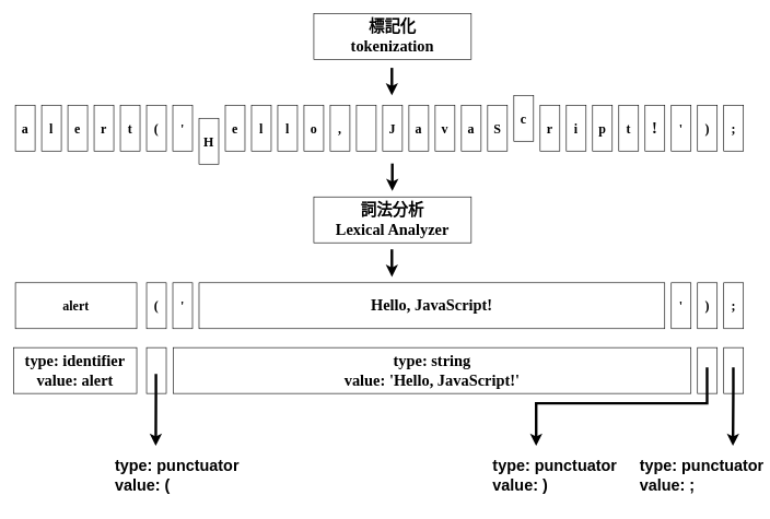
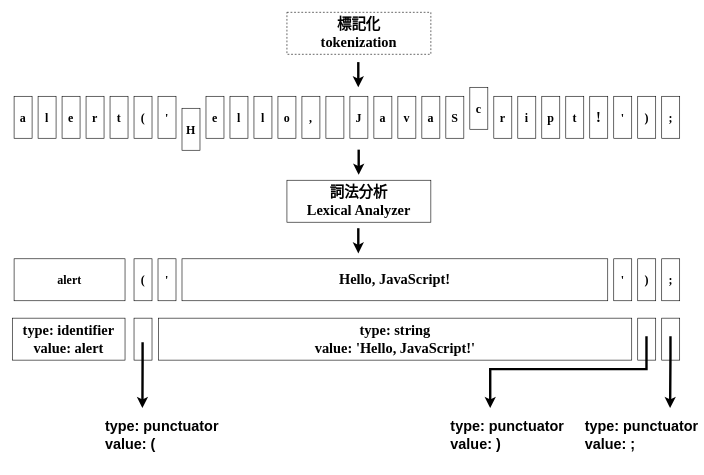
  <mxCell id="0" />
  <mxCell id="1" parent="0" />
  <mxCell id="2" value="&lt;span style=&quot;font-size: 20px&quot;&gt;a&lt;/span&gt;" style="rounded=0;whiteSpace=wrap;html=1;fontFamily=微軟正黑體;fontSize=24;fontStyle=1" parent="1" vertex="1"><mxGeometry x="23" y="160" width="30" height="70" as="geometry" /></mxCell>
  <mxCell id="3" value="&lt;span style=&quot;font-size: 20px&quot;&gt;l&lt;br&gt;&lt;/span&gt;" style="rounded=0;whiteSpace=wrap;html=1;fontFamily=微軟正黑體;fontSize=24;fontStyle=1" parent="1" vertex="1"><mxGeometry x="63" y="160" width="30" height="70" as="geometry" /></mxCell>
  <mxCell id="4" value="&lt;span style=&quot;font-size: 20px&quot;&gt;e&lt;/span&gt;" style="rounded=0;whiteSpace=wrap;html=1;fontFamily=微軟正黑體;fontSize=24;fontStyle=1" parent="1" vertex="1"><mxGeometry x="103" y="160" width="30" height="70" as="geometry" /></mxCell>
  <mxCell id="5" value="&lt;span style=&quot;font-size: 20px&quot;&gt;r&lt;/span&gt;" style="rounded=0;whiteSpace=wrap;html=1;fontFamily=微軟正黑體;fontSize=24;fontStyle=1" parent="1" vertex="1"><mxGeometry x="143" y="160" width="30" height="70" as="geometry" /></mxCell>
  <mxCell id="6" value="&lt;span style=&quot;font-size: 20px&quot;&gt;t&lt;/span&gt;" style="rounded=0;whiteSpace=wrap;html=1;fontFamily=微軟正黑體;fontSize=24;fontStyle=1" parent="1" vertex="1"><mxGeometry x="183" y="160" width="30" height="70" as="geometry" /></mxCell>
  <mxCell id="7" value="&lt;span style=&quot;font-size: 20px&quot;&gt;(&lt;/span&gt;" style="rounded=0;whiteSpace=wrap;html=1;fontFamily=微軟正黑體;fontSize=24;fontStyle=1" parent="1" vertex="1"><mxGeometry x="223" y="160" width="30" height="70" as="geometry" /></mxCell>
  <mxCell id="8" value="&lt;span style=&quot;font-size: 20px&quot;&gt;'&lt;/span&gt;" style="rounded=0;whiteSpace=wrap;html=1;fontFamily=微軟正黑體;fontSize=24;fontStyle=1" parent="1" vertex="1"><mxGeometry x="263" y="160" width="30" height="70" as="geometry" /></mxCell>
  <mxCell id="9" value="&lt;span style=&quot;font-size: 20px&quot;&gt;H&lt;/span&gt;" style="rounded=0;whiteSpace=wrap;html=1;fontFamily=微軟正黑體;fontSize=24;fontStyle=1" parent="1" vertex="1"><mxGeometry x="303" y="180" width="30" height="70" as="geometry" /></mxCell>
  <mxCell id="10" value="&lt;span style=&quot;font-size: 20px&quot;&gt;e&lt;/span&gt;" style="rounded=0;whiteSpace=wrap;html=1;fontFamily=微軟正黑體;fontSize=24;fontStyle=1" parent="1" vertex="1"><mxGeometry x="343" y="160" width="30" height="70" as="geometry" /></mxCell>
  <mxCell id="11" value="&lt;span style=&quot;font-size: 20px&quot;&gt;l&lt;/span&gt;" style="rounded=0;whiteSpace=wrap;html=1;fontFamily=微軟正黑體;fontSize=24;fontStyle=1" parent="1" vertex="1"><mxGeometry x="383" y="160" width="30" height="70" as="geometry" /></mxCell>
  <mxCell id="12" value="&lt;span style=&quot;font-size: 20px&quot;&gt;l&lt;/span&gt;" style="rounded=0;whiteSpace=wrap;html=1;fontFamily=微軟正黑體;fontSize=24;fontStyle=1" parent="1" vertex="1"><mxGeometry x="423" y="160" width="30" height="70" as="geometry" /></mxCell>
  <mxCell id="13" value="&lt;span style=&quot;font-size: 20px&quot;&gt;o&lt;/span&gt;" style="rounded=0;whiteSpace=wrap;html=1;fontFamily=微軟正黑體;fontSize=24;fontStyle=1" parent="1" vertex="1"><mxGeometry x="463" y="160" width="30" height="70" as="geometry" /></mxCell>
  <mxCell id="14" value="&lt;span style=&quot;font-size: 20px&quot;&gt;,&lt;/span&gt;" style="rounded=0;whiteSpace=wrap;html=1;fontFamily=微軟正黑體;fontSize=24;fontStyle=1" parent="1" vertex="1"><mxGeometry x="503" y="160" width="30" height="70" as="geometry" /></mxCell>
  <mxCell id="15" value="" style="rounded=0;whiteSpace=wrap;html=1;fontFamily=微軟正黑體;fontSize=24;fontStyle=1" parent="1" vertex="1"><mxGeometry x="543" y="160" width="30" height="70" as="geometry" /></mxCell>
  <mxCell id="16" value="&lt;span style=&quot;font-size: 20px&quot;&gt;J&lt;/span&gt;" style="rounded=0;whiteSpace=wrap;html=1;fontFamily=微軟正黑體;fontSize=24;fontStyle=1" parent="1" vertex="1"><mxGeometry x="583" y="160" width="30" height="70" as="geometry" /></mxCell>
  <mxCell id="17" value="&lt;span style=&quot;font-size: 20px&quot;&gt;a&lt;/span&gt;" style="rounded=0;whiteSpace=wrap;html=1;fontFamily=微軟正黑體;fontSize=24;fontStyle=1" parent="1" vertex="1"><mxGeometry x="623" y="160" width="30" height="70" as="geometry" /></mxCell>
  <mxCell id="18" value="&lt;span style=&quot;font-size: 20px&quot;&gt;v&lt;/span&gt;" style="rounded=0;whiteSpace=wrap;html=1;fontFamily=微軟正黑體;fontSize=24;fontStyle=1" parent="1" vertex="1"><mxGeometry x="663" y="160" width="30" height="70" as="geometry" /></mxCell>
  <mxCell id="19" value="&lt;span style=&quot;font-size: 20px&quot;&gt;a&lt;/span&gt;" style="rounded=0;whiteSpace=wrap;html=1;fontFamily=微軟正黑體;fontSize=24;fontStyle=1" parent="1" vertex="1"><mxGeometry x="703" y="160" width="30" height="70" as="geometry" /></mxCell>
  <mxCell id="20" value="&lt;span style=&quot;font-size: 20px&quot;&gt;S&lt;/span&gt;" style="rounded=0;whiteSpace=wrap;html=1;fontFamily=微軟正黑體;fontSize=24;fontStyle=1" parent="1" vertex="1"><mxGeometry x="743" y="160" width="30" height="70" as="geometry" /></mxCell>
  <mxCell id="21" value="&lt;span style=&quot;font-size: 20px&quot;&gt;c&lt;/span&gt;" style="rounded=0;whiteSpace=wrap;html=1;fontFamily=微軟正黑體;fontSize=24;fontStyle=1" parent="1" vertex="1"><mxGeometry x="783" y="145" width="30" height="70" as="geometry" /></mxCell>
  <mxCell id="22" value="&lt;span style=&quot;font-size: 20px&quot;&gt;r&lt;/span&gt;" style="rounded=0;whiteSpace=wrap;html=1;fontFamily=微軟正黑體;fontSize=24;fontStyle=1" parent="1" vertex="1"><mxGeometry x="823" y="160" width="30" height="70" as="geometry" /></mxCell>
  <mxCell id="23" value="&lt;span style=&quot;font-size: 20px&quot;&gt;i&lt;/span&gt;" style="rounded=0;whiteSpace=wrap;html=1;fontFamily=微軟正黑體;fontSize=24;fontStyle=1" parent="1" vertex="1"><mxGeometry x="863" y="160" width="30" height="70" as="geometry" /></mxCell>
  <mxCell id="24" value="&lt;span style=&quot;font-size: 20px&quot;&gt;p&lt;/span&gt;" style="rounded=0;whiteSpace=wrap;html=1;fontFamily=微軟正黑體;fontSize=24;fontStyle=1" parent="1" vertex="1"><mxGeometry x="903" y="160" width="30" height="70" as="geometry" /></mxCell>
  <mxCell id="25" value="&lt;span style=&quot;font-size: 20px&quot;&gt;t&lt;/span&gt;" style="rounded=0;whiteSpace=wrap;html=1;fontFamily=微軟正黑體;fontSize=24;fontStyle=1" parent="1" vertex="1"><mxGeometry x="943" y="160" width="30" height="70" as="geometry" /></mxCell>
  <mxCell id="26" value="!" style="rounded=0;whiteSpace=wrap;html=1;fontFamily=微軟正黑體;fontSize=24;fontStyle=1" parent="1" vertex="1"><mxGeometry x="983" y="160" width="30" height="70" as="geometry" /></mxCell>
  <mxCell id="27" value="&lt;span style=&quot;font-size: 20px&quot;&gt;'&lt;/span&gt;" style="rounded=0;whiteSpace=wrap;html=1;fontFamily=微軟正黑體;fontSize=24;fontStyle=1" parent="1" vertex="1"><mxGeometry x="1023" y="160" width="30" height="70" as="geometry" /></mxCell>
  <mxCell id="28" value="&lt;span style=&quot;font-size: 20px&quot;&gt;)&lt;/span&gt;" style="rounded=0;whiteSpace=wrap;html=1;fontFamily=微軟正黑體;fontSize=24;fontStyle=1" parent="1" vertex="1"><mxGeometry x="1063" y="160" width="30" height="70" as="geometry" /></mxCell>
  <mxCell id="29" value="&lt;span style=&quot;font-size: 20px&quot;&gt;;&lt;/span&gt;" style="rounded=0;whiteSpace=wrap;html=1;fontFamily=微軟正黑體;fontSize=24;fontStyle=1" parent="1" vertex="1"><mxGeometry x="1103" y="160" width="30" height="70" as="geometry" /></mxCell>
  <mxCell id="30" value="&lt;span style=&quot;font-size: 20px&quot;&gt;alert&lt;/span&gt;" style="rounded=0;whiteSpace=wrap;html=1;fontFamily=微軟正黑體;fontSize=24;fontStyle=1" parent="1" vertex="1"><mxGeometry x="23" y="431" width="185" height="70" as="geometry" /></mxCell>
  <mxCell id="31" value="&lt;span style=&quot;font-size: 20px&quot;&gt;(&lt;/span&gt;" style="rounded=0;whiteSpace=wrap;html=1;fontFamily=微軟正黑體;fontSize=24;fontStyle=1" parent="1" vertex="1"><mxGeometry x="223" y="431" width="30" height="70" as="geometry" /></mxCell>
  <mxCell id="32" value="&lt;span style=&quot;font-size: 20px&quot;&gt;'&lt;/span&gt;" style="rounded=0;whiteSpace=wrap;html=1;fontFamily=微軟正黑體;fontSize=24;fontStyle=1" parent="1" vertex="1"><mxGeometry x="263" y="431" width="30" height="70" as="geometry" /></mxCell>
  <mxCell id="33" value="Hello, JavaScript!" style="rounded=0;whiteSpace=wrap;html=1;fontFamily=微軟正黑體;fontSize=24;fontStyle=1" parent="1" vertex="1"><mxGeometry x="303" y="431" width="710" height="70" as="geometry" /></mxCell>
  <mxCell id="34" value="&lt;span style=&quot;font-size: 20px&quot;&gt;'&lt;/span&gt;" style="rounded=0;whiteSpace=wrap;html=1;fontFamily=微軟正黑體;fontSize=24;fontStyle=1" parent="1" vertex="1"><mxGeometry x="1023" y="431" width="30" height="70" as="geometry" /></mxCell>
  <mxCell id="35" value="&lt;span style=&quot;font-size: 20px&quot;&gt;)&lt;/span&gt;" style="rounded=0;whiteSpace=wrap;html=1;fontFamily=微軟正黑體;fontSize=24;fontStyle=1" parent="1" vertex="1"><mxGeometry x="1063" y="431" width="30" height="70" as="geometry" /></mxCell>
  <mxCell id="36" value="&lt;span style=&quot;font-size: 20px&quot;&gt;;&lt;/span&gt;" style="rounded=0;whiteSpace=wrap;html=1;fontFamily=微軟正黑體;fontSize=24;fontStyle=1" parent="1" vertex="1"><mxGeometry x="1103" y="431" width="30" height="70" as="geometry" /></mxCell>
  <mxCell id="37" value="詞法分析&lt;br&gt;Lexical Analyzer" style="rounded=0;whiteSpace=wrap;html=1;fontFamily=微軟正黑體;fontSize=24;fontStyle=1" parent="1" vertex="1"><mxGeometry x="478" y="300" width="240" height="70" as="geometry" /></mxCell>
  <mxCell id="38" value="type: identifier&lt;br&gt;value: alert" style="rounded=0;whiteSpace=wrap;html=1;fontFamily=微軟正黑體;fontSize=24;fontStyle=1" parent="1" vertex="1"><mxGeometry x="20" y="530" width="188" height="70" as="geometry" /></mxCell>
  <mxCell id="39" style="edgeStyle=orthogonalEdgeStyle;rounded=0;orthogonalLoop=1;jettySize=auto;html=1;strokeWidth=4;" parent="1" edge="1"><mxGeometry relative="1" as="geometry"><mxPoint x="597" y="422" as="targetPoint" /><mxPoint x="597" y="380" as="sourcePoint" /></mxGeometry></mxCell>
  <mxCell id="40" value="type: string&lt;br&gt;value: 'Hello, JavaScript!'" style="rounded=0;whiteSpace=wrap;html=1;fontFamily=微軟正黑體;fontSize=24;fontStyle=1" parent="1" vertex="1"><mxGeometry x="264" y="530" width="789" height="70" as="geometry" /></mxCell>
  <mxCell id="41" style="edgeStyle=orthogonalEdgeStyle;rounded=0;orthogonalLoop=1;jettySize=auto;html=1;strokeWidth=4;" parent="1" edge="1"><mxGeometry relative="1" as="geometry"><mxPoint x="597.66" y="291" as="targetPoint" /><mxPoint x="597.66" y="249" as="sourcePoint" /></mxGeometry></mxCell>
- <mxCell id="42" value="標記化&lt;br&gt;tokenization" style="rounded=0;whiteSpace=wrap;html=1;fontFamily=微軟正黑體;fontSize=24;fontStyle=1" parent="1" vertex="1"><mxGeometry x="478" y="20" width="240" height="70" as="geometry" /></mxCell>
+ <mxCell id="42" value="標記化&lt;br&gt;tokenization" style="rounded=0;whiteSpace=wrap;html=1;fontFamily=微軟正黑體;fontSize=24;fontStyle=1;dashed=1;" parent="1" vertex="1"><mxGeometry x="478" y="20" width="240" height="70" as="geometry" /></mxCell>
  <mxCell id="43" style="edgeStyle=orthogonalEdgeStyle;rounded=0;orthogonalLoop=1;jettySize=auto;html=1;strokeWidth=4;" parent="1" edge="1"><mxGeometry relative="1" as="geometry"><mxPoint x="597" y="145" as="targetPoint" /><mxPoint x="597" y="103" as="sourcePoint" /></mxGeometry></mxCell>
  <mxCell id="44" value="" style="rounded=0;whiteSpace=wrap;html=1;fontFamily=微軟正黑體;fontSize=24;fontStyle=1" vertex="1" parent="1"><mxGeometry x="223" y="530" width="30" height="70" as="geometry" /></mxCell>
  <mxCell id="45" value="" style="rounded=0;whiteSpace=wrap;html=1;fontFamily=微軟正黑體;fontSize=24;fontStyle=1" vertex="1" parent="1"><mxGeometry x="1063" y="530" width="30" height="70" as="geometry" /></mxCell>
  <mxCell id="46" value="" style="rounded=0;whiteSpace=wrap;html=1;fontFamily=微軟正黑體;fontSize=24;fontStyle=1" vertex="1" parent="1"><mxGeometry x="1103" y="530" width="30" height="70" as="geometry" /></mxCell>
  <mxCell id="47" value="&lt;span style=&quot;font-size: 24px ; font-weight: 700 ; text-align: center&quot;&gt;type:&amp;nbsp;&lt;/span&gt;&lt;span style=&quot;font-size: 24px&quot;&gt;&lt;b&gt;punctuator&lt;/b&gt;&lt;/span&gt;&lt;br style=&quot;font-size: 24px ; font-weight: 700 ; text-align: center&quot;&gt;&lt;span style=&quot;font-size: 24px ; font-weight: 700 ; text-align: center&quot;&gt;value: (&lt;/span&gt;" style="text;whiteSpace=wrap;html=1;" vertex="1" parent="1"><mxGeometry x="173" y="690" width="179" height="80" as="geometry" /></mxCell>
  <mxCell id="48" value="&lt;span style=&quot;font-size: 24px ; font-weight: 700 ; text-align: center&quot;&gt;type:&amp;nbsp;&lt;/span&gt;&lt;span style=&quot;font-size: 24px&quot;&gt;&lt;b&gt;punctuator&lt;/b&gt;&lt;/span&gt;&lt;br style=&quot;font-size: 24px ; font-weight: 700 ; text-align: center&quot;&gt;&lt;span style=&quot;font-size: 24px ; font-weight: 700 ; text-align: center&quot;&gt;value: )&lt;/span&gt;" style="text;whiteSpace=wrap;html=1;" vertex="1" parent="1"><mxGeometry x="748.5" y="690" width="179" height="80" as="geometry" /></mxCell>
  <mxCell id="49" value="&lt;span style=&quot;font-size: 24px ; font-weight: 700 ; text-align: center&quot;&gt;type:&amp;nbsp;&lt;/span&gt;&lt;span style=&quot;font-size: 24px&quot;&gt;&lt;b&gt;punctuator&lt;/b&gt;&lt;/span&gt;&lt;br style=&quot;font-size: 24px ; font-weight: 700 ; text-align: center&quot;&gt;&lt;span style=&quot;font-size: 24px ; font-weight: 700 ; text-align: center&quot;&gt;value: ;&lt;/span&gt;" style="text;whiteSpace=wrap;html=1;" vertex="1" parent="1"><mxGeometry x="973" y="690" width="179" height="80" as="geometry" /></mxCell>
  <mxCell id="50" style="edgeStyle=orthogonalEdgeStyle;rounded=0;orthogonalLoop=1;jettySize=auto;html=1;strokeWidth=4;" edge="1" parent="1"><mxGeometry relative="1" as="geometry"><mxPoint x="237" y="680" as="targetPoint" /><mxPoint x="237.29" y="570" as="sourcePoint" /><Array as="points"><mxPoint x="237" y="600" /><mxPoint x="237" y="600" /></Array></mxGeometry></mxCell>
  <mxCell id="51" style="edgeStyle=orthogonalEdgeStyle;rounded=0;orthogonalLoop=1;jettySize=auto;html=1;strokeWidth=4;" edge="1" parent="1"><mxGeometry relative="1" as="geometry"><mxPoint x="1117" y="680" as="targetPoint" /><mxPoint x="1117.58" y="560" as="sourcePoint" /><Array as="points"><mxPoint x="1117.29" y="590" /><mxPoint x="1117.29" y="590" /></Array></mxGeometry></mxCell>
  <mxCell id="52" style="edgeStyle=orthogonalEdgeStyle;rounded=0;orthogonalLoop=1;jettySize=auto;html=1;strokeWidth=4;" edge="1" parent="1"><mxGeometry relative="1" as="geometry"><mxPoint x="817" y="680" as="targetPoint" /><mxPoint x="1077.58" y="560" as="sourcePoint" /><Array as="points"><mxPoint x="1078" y="615" /><mxPoint x="817" y="615" /><mxPoint x="817" y="670" /></Array></mxGeometry></mxCell>
